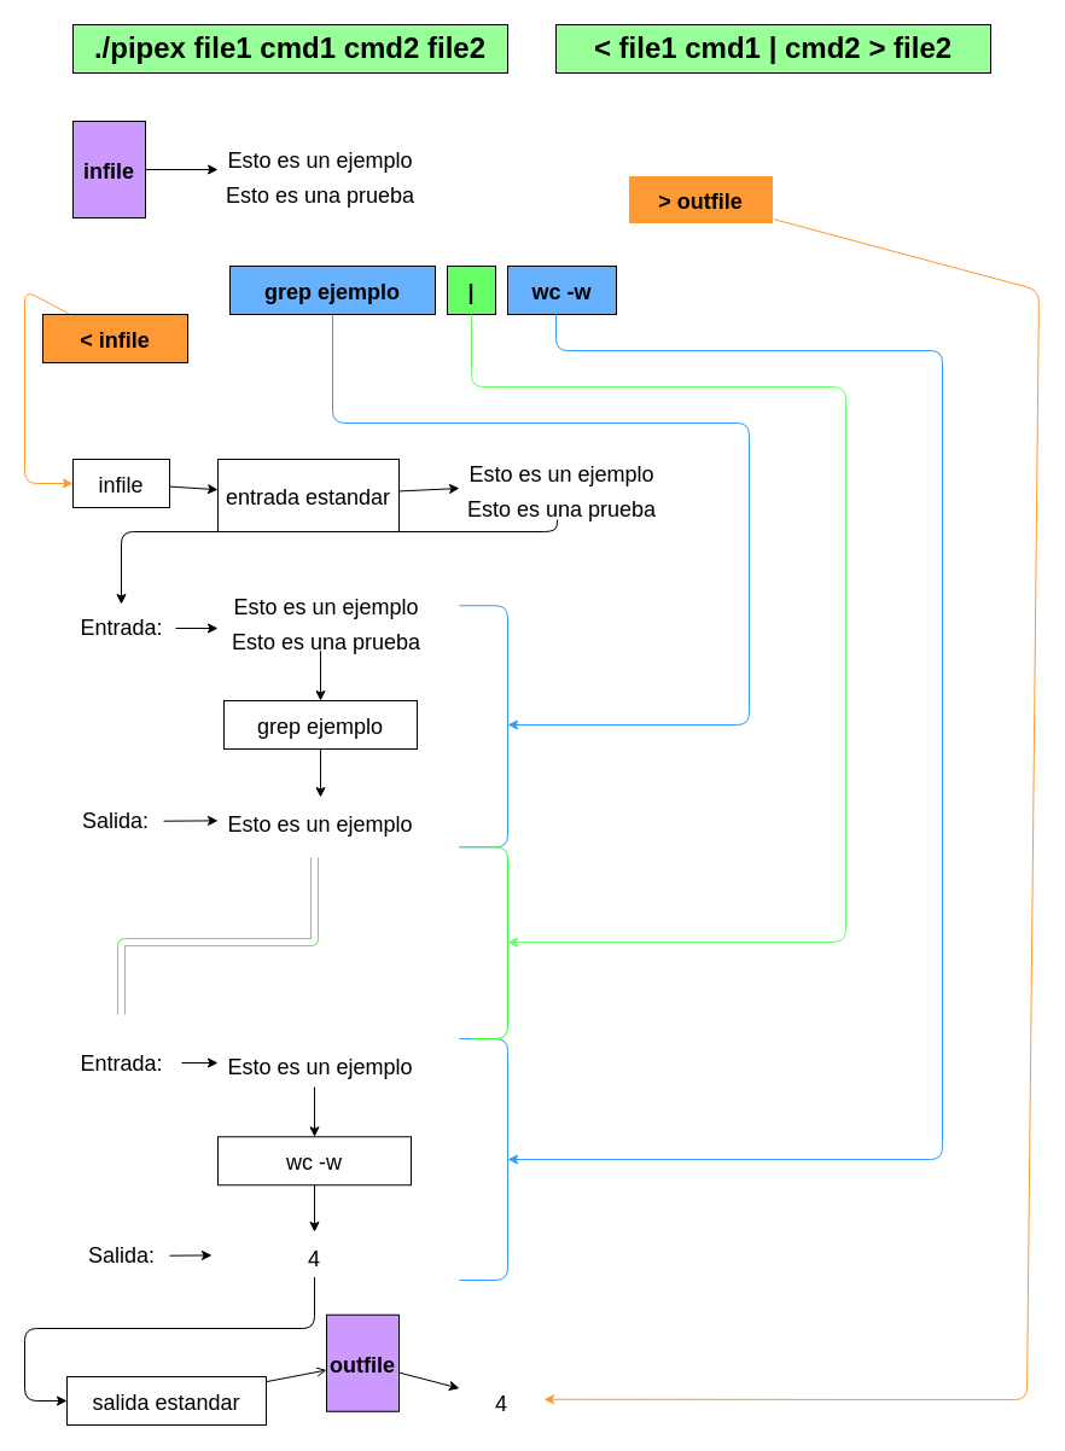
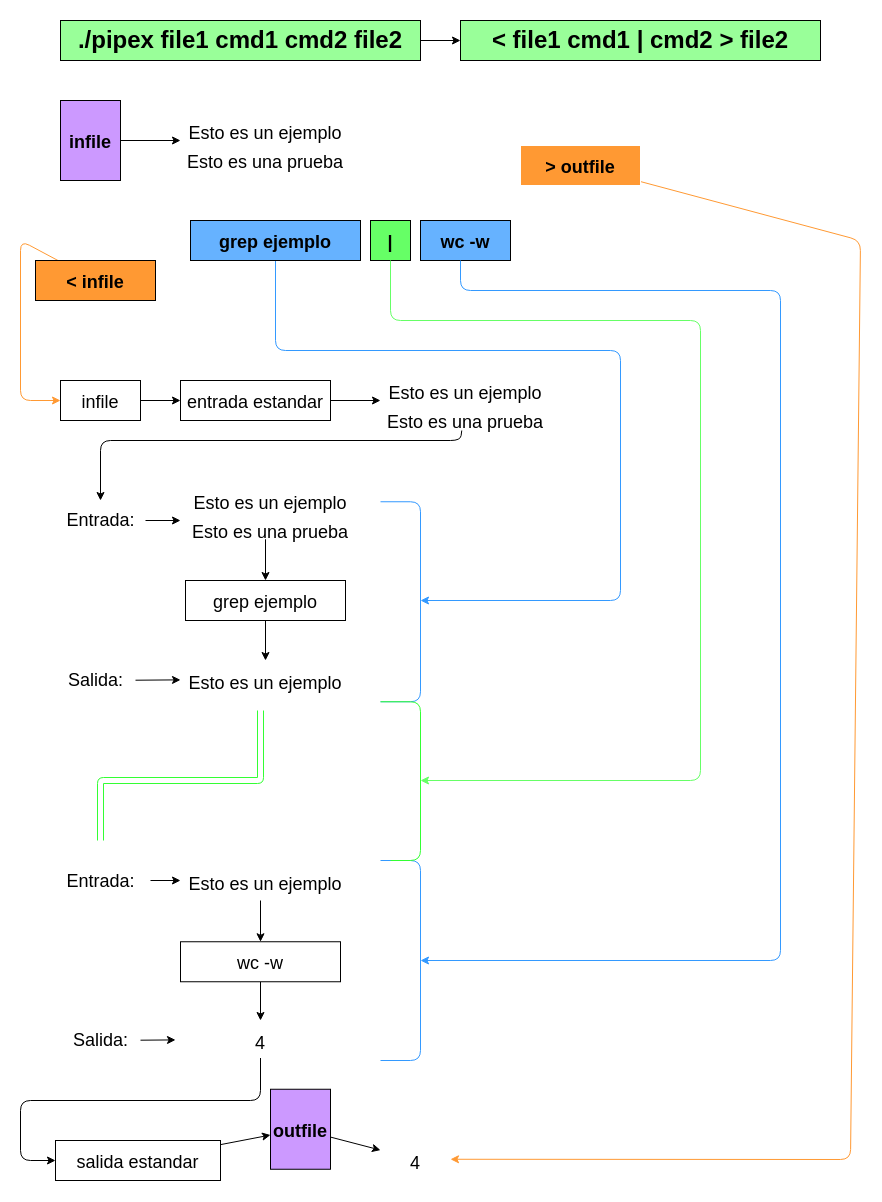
  <mxCell id="0" />
  <mxCell id="1" parent="0" />
+ <mxCell id="2" style="edgeStyle=none;html=1;entryX=0;entryY=0.5;entryDx=0;entryDy=0;fontSize=24;" edge="1" parent="1" source="3" target="4"><mxGeometry relative="1" as="geometry" /></mxCell>
  <mxCell id="3" value="&lt;span style=&quot;&quot;&gt;&lt;font color=&quot;#000000&quot;&gt;&lt;b&gt;./pipex file1 cmd1 cmd2 file2&lt;/b&gt;&lt;/font&gt;&lt;/span&gt;" style="whiteSpace=wrap;html=1;fontSize=24;fillColor=#99FF99;" vertex="1" parent="1"><mxGeometry x="60" y="20" width="360" height="40" as="geometry" /></mxCell>
  <mxCell id="4" value="&lt;span style=&quot;&quot;&gt;&lt;font color=&quot;#000000&quot;&gt;&lt;b&gt;&amp;lt; file1 cmd1 | cmd2 &amp;gt; file2&lt;/b&gt;&lt;/font&gt;&lt;/span&gt;" style="whiteSpace=wrap;html=1;fontSize=24;fillColor=#99FF99;" vertex="1" parent="1"><mxGeometry x="460" y="20" width="360" height="40" as="geometry" /></mxCell>
  <mxCell id="5" style="edgeStyle=none;html=1;fontSize=18;strokeColor=#FF9933;" edge="1" parent="1" source="6" target="17"><mxGeometry relative="1" as="geometry"><Array as="points"><mxPoint y="240" x="20" /><mxPoint y="400" x="20" /></Array></mxGeometry></mxCell>
  <mxCell id="6" value="&lt;span style=&quot;&quot;&gt;&lt;font color=&quot;#000000&quot; style=&quot;font-size: 18px;&quot;&gt;&lt;b&gt;&amp;lt; infile&lt;/b&gt;&lt;/font&gt;&lt;/span&gt;" style="whiteSpace=wrap;html=1;fontSize=24;fillColor=#FF9933;" vertex="1" parent="1"><mxGeometry x="35" y="260" width="120" height="40" as="geometry" /></mxCell>
  <mxCell id="7" style="edgeStyle=none;html=1;fontSize=18;" edge="1" parent="1" source="8" target="9"><mxGeometry relative="1" as="geometry" /></mxCell>
  <mxCell id="8" value="&lt;font color=&quot;#000000&quot; style=&quot;font-size: 18px;&quot;&gt;&lt;b&gt;infile&lt;/b&gt;&lt;/font&gt;" style="whiteSpace=wrap;html=1;fontSize=24;fillColor=#CC99FF;" vertex="1" parent="1"><mxGeometry x="60" y="100" width="60" height="80" as="geometry" /></mxCell>
  <mxCell id="9" value="&lt;span style=&quot;font-family: Helvetica; font-style: normal; font-variant-ligatures: normal; font-variant-caps: normal; font-weight: 400; letter-spacing: normal; orphans: 2; text-indent: 0px; text-transform: none; widows: 2; word-spacing: 0px; -webkit-text-stroke-width: 0px; text-decoration-thickness: initial; text-decoration-style: initial; text-decoration-color: initial; float: none; display: inline !important;&quot;&gt;&lt;font color=&quot;#000000&quot; style=&quot;font-size: 18px;&quot;&gt;Esto es un ejemplo&lt;br&gt;Esto es una prueba&lt;br&gt;&lt;/font&gt;&lt;/span&gt;" style="text;whiteSpace=wrap;html=1;fontSize=24;align=center;" vertex="1" parent="1"><mxGeometry x="180" y="110" width="170" height="60" as="geometry" /></mxCell>
  <mxCell id="10" style="edgeStyle=none;html=1;fontSize=18;fillColor=#66B2FF;strokeColor=#3399FF;" edge="1" parent="1" source="11"><mxGeometry relative="1" as="geometry"><mxPoint x="420" y="600" as="targetPoint" /><Array as="points"><mxPoint x="275" y="350" /><mxPoint x="620" y="350" /><mxPoint x="620" y="600" /></Array></mxGeometry></mxCell>
  <mxCell id="11" value="&lt;span style=&quot;&quot;&gt;&lt;font color=&quot;#000000&quot; style=&quot;font-size: 18px;&quot;&gt;&lt;b&gt;grep ejemplo&lt;/b&gt;&lt;/font&gt;&lt;/span&gt;" style="whiteSpace=wrap;html=1;fontSize=24;fillColor=#66B2FF;" vertex="1" parent="1"><mxGeometry x="190" y="220" width="170" height="40" as="geometry" /></mxCell>
  <mxCell id="12" style="edgeStyle=none;html=1;fontSize=18;strokeColor=#FF9933;" edge="1" parent="1" source="13" target="49"><mxGeometry relative="1" as="geometry"><Array as="points"><mxPoint x="860" y="240" /><mxPoint x="850" y="1159" /></Array></mxGeometry></mxCell>
  <mxCell id="13" value="&lt;span style=&quot;&quot;&gt;&lt;font color=&quot;#000000&quot; style=&quot;font-size: 18px;&quot;&gt;&lt;b&gt;&amp;gt; outfile&lt;/b&gt;&lt;/font&gt;&lt;/span&gt;" style="whiteSpace=wrap;html=1;fontSize=24;fillColor=#FF9933;strokeColor=#FFFFFF;" vertex="1" parent="1"><mxGeometry x="520" y="145" width="120" height="40" as="geometry" /></mxCell>
  <mxCell id="14" value="&lt;span style=&quot;&quot;&gt;&lt;font color=&quot;#000000&quot; style=&quot;font-size: 18px;&quot;&gt;&lt;b&gt;|&lt;/b&gt;&lt;/font&gt;&lt;/span&gt;" style="whiteSpace=wrap;html=1;fontSize=24;fillColor=#66FF66;" vertex="1" parent="1"><mxGeometry x="370" y="220" width="40" height="40" as="geometry" /></mxCell>
  <mxCell id="15" value="&lt;span style=&quot;&quot;&gt;&lt;font color=&quot;#000000&quot; style=&quot;font-size: 18px;&quot;&gt;&lt;b&gt;wc -w&lt;/b&gt;&lt;/font&gt;&lt;/span&gt;" style="whiteSpace=wrap;html=1;fontSize=24;fillColor=#66B2FF;" vertex="1" parent="1"><mxGeometry x="420" y="220" width="90" height="40" as="geometry" /></mxCell>
  <mxCell id="16" style="edgeStyle=none;html=1;fontSize=18;" edge="1" parent="1" source="17" target="19"><mxGeometry relative="1" as="geometry" /></mxCell>
  <mxCell id="17" value="&lt;font style=&quot;font-size: 18px;&quot;&gt;infile&lt;/font&gt;" style="whiteSpace=wrap;html=1;fontSize=24;" vertex="1" parent="1"><mxGeometry x="60" y="380" width="80" height="40" as="geometry" /></mxCell>
  <mxCell id="18" style="edgeStyle=none;html=1;fontSize=18;" edge="1" parent="1" source="19" target="50"><mxGeometry relative="1" as="geometry"><mxPoint x="380" y="399.256" as="targetPoint" /></mxGeometry></mxCell>
- <mxCell id="19" value="&lt;font style=&quot;font-size: 18px;&quot;&gt;entrada estandar&lt;/font&gt;" style="whiteSpace=wrap;html=1;fontSize=24;" vertex="1" parent="1"><mxGeometry x="180" y="380" width="150" height="60" as="geometry" /></mxCell>
+ <mxCell id="19" value="&lt;font style=&quot;font-size: 18px;&quot;&gt;entrada estandar&lt;/font&gt;" style="whiteSpace=wrap;html=1;fontSize=24;" vertex="1" parent="1"><mxGeometry x="180" y="380" width="150" height="40" as="geometry" /></mxCell>
  <mxCell id="20" style="edgeStyle=none;html=1;fontSize=18;" edge="1" parent="1" source="50" target="22"><mxGeometry relative="1" as="geometry"><mxPoint x="462.727" y="417.5" as="sourcePoint" /><Array as="points"><mxPoint x="460" y="440" /><mxPoint x="100" y="440" /></Array></mxGeometry></mxCell>
  <mxCell id="21" style="edgeStyle=none;html=1;fontSize=18;" edge="1" parent="1" source="22"><mxGeometry relative="1" as="geometry"><mxPoint x="180" y="520" as="targetPoint" /></mxGeometry></mxCell>
  <mxCell id="22" value="Entrada:" style="text;html=1;align=center;verticalAlign=middle;resizable=0;points=[];autosize=1;strokeColor=none;fillColor=none;fontSize=18;" vertex="1" parent="1"><mxGeometry x="55" y="500" width="90" height="40" as="geometry" /></mxCell>
  <mxCell id="23" style="edgeStyle=none;html=1;fontSize=18;" edge="1" parent="1" source="24" target="28"><mxGeometry relative="1" as="geometry" /></mxCell>
  <mxCell id="24" value="Salida:" style="text;html=1;align=center;verticalAlign=middle;resizable=0;points=[];autosize=1;strokeColor=none;fillColor=none;fontSize=18;" vertex="1" parent="1"><mxGeometry x="55" y="660" width="80" height="40" as="geometry" /></mxCell>
  <mxCell id="25" style="edgeStyle=none;html=1;fontSize=18;" edge="1" parent="1" target="27"><mxGeometry relative="1" as="geometry"><mxPoint x="265" y="538.75" as="sourcePoint" /></mxGeometry></mxCell>
  <mxCell id="26" style="edgeStyle=none;html=1;fontSize=18;" edge="1" parent="1" source="27" target="28"><mxGeometry relative="1" as="geometry" /></mxCell>
  <mxCell id="27" value="&lt;span style=&quot;&quot;&gt;&lt;font style=&quot;font-size: 18px;&quot;&gt;grep ejemplo&lt;/font&gt;&lt;/span&gt;" style="whiteSpace=wrap;html=1;fontSize=24;" vertex="1" parent="1"><mxGeometry x="185" y="580" width="160" height="40" as="geometry" /></mxCell>
  <mxCell id="28" value="&lt;span style=&quot;font-family: Helvetica; font-style: normal; font-variant-ligatures: normal; font-variant-caps: normal; font-weight: 400; letter-spacing: normal; orphans: 2; text-indent: 0px; text-transform: none; widows: 2; word-spacing: 0px; -webkit-text-stroke-width: 0px; text-decoration-thickness: initial; text-decoration-style: initial; text-decoration-color: initial; float: none; display: inline !important;&quot;&gt;&lt;font color=&quot;#000000&quot; style=&quot;font-size: 18px;&quot;&gt;Esto es un ejemplo&lt;/font&gt;&lt;/span&gt;" style="text;whiteSpace=wrap;html=1;fontSize=24;align=center;" vertex="1" parent="1"><mxGeometry x="180" y="660" width="170" height="37.5" as="geometry" /></mxCell>
  <mxCell id="29" value="" style="endArrow=none;html=1;fontSize=18;strokeColor=#3399FF;" edge="1" parent="1"><mxGeometry width="50" height="50" relative="1" as="geometry"><mxPoint x="380" y="701.25" as="sourcePoint" /><mxPoint x="380" y="501.25" as="targetPoint" /><Array as="points"><mxPoint x="420" y="701.25" /><mxPoint x="420" y="501.25" /></Array></mxGeometry></mxCell>
  <mxCell id="30" value="" style="curved=1;endArrow=classic;html=1;fontSize=18;shape=link;width=6;strokeColor=#33FF33;" edge="1" parent="1"><mxGeometry width="50" height="50" relative="1" as="geometry"><mxPoint x="100" y="840" as="sourcePoint" /><mxPoint x="260" y="710" as="targetPoint" /><Array as="points"><mxPoint x="100" y="780" /><mxPoint x="260" y="780" /></Array></mxGeometry></mxCell>
  <mxCell id="31" value="Entrada:" style="text;html=1;align=center;verticalAlign=middle;resizable=0;points=[];autosize=1;strokeColor=none;fillColor=none;fontSize=18;" vertex="1" parent="1"><mxGeometry x="55" y="861.25" width="90" height="40" as="geometry" /></mxCell>
  <mxCell id="32" style="edgeStyle=none;html=1;fontSize=18;" edge="1" parent="1" target="33"><mxGeometry relative="1" as="geometry"><mxPoint x="150" y="880" as="sourcePoint" /></mxGeometry></mxCell>
  <mxCell id="33" value="&lt;span style=&quot;font-family: Helvetica; font-style: normal; font-variant-ligatures: normal; font-variant-caps: normal; font-weight: 400; letter-spacing: normal; orphans: 2; text-indent: 0px; text-transform: none; widows: 2; word-spacing: 0px; -webkit-text-stroke-width: 0px; text-decoration-thickness: initial; text-decoration-style: initial; text-decoration-color: initial; float: none; display: inline !important;&quot;&gt;&lt;font color=&quot;#000000&quot; style=&quot;font-size: 18px;&quot;&gt;Esto es un ejemplo&lt;/font&gt;&lt;/span&gt;" style="text;whiteSpace=wrap;html=1;fontSize=24;align=center;" vertex="1" parent="1"><mxGeometry x="180" y="861.25" width="170" height="37.5" as="geometry" /></mxCell>
  <mxCell id="34" style="edgeStyle=none;html=1;fontSize=18;" edge="1" parent="1" target="36"><mxGeometry relative="1" as="geometry"><mxPoint x="260" y="900" as="sourcePoint" /></mxGeometry></mxCell>
  <mxCell id="35" style="edgeStyle=none;html=1;fontSize=18;" edge="1" parent="1" source="36" target="40"><mxGeometry relative="1" as="geometry"><mxPoint x="260" y="1021.25" as="targetPoint" /></mxGeometry></mxCell>
  <mxCell id="36" value="&lt;span style=&quot;&quot;&gt;&lt;font style=&quot;font-size: 18px;&quot;&gt;wc -w&lt;/font&gt;&lt;/span&gt;" style="whiteSpace=wrap;html=1;fontSize=24;" vertex="1" parent="1"><mxGeometry x="180" y="941.25" width="160" height="40" as="geometry" /></mxCell>
  <mxCell id="37" style="edgeStyle=none;html=1;fontSize=18;" edge="1" parent="1" source="38" target="40"><mxGeometry relative="1" as="geometry" /></mxCell>
  <mxCell id="38" value="Salida:" style="text;html=1;align=center;verticalAlign=middle;resizable=0;points=[];autosize=1;strokeColor=none;fillColor=none;fontSize=18;" vertex="1" parent="1"><mxGeometry x="60" y="1020" width="80" height="40" as="geometry" /></mxCell>
  <mxCell id="39" style="edgeStyle=none;html=1;fontSize=18;" edge="1" parent="1" source="40" target="46"><mxGeometry relative="1" as="geometry"><Array as="points"><mxPoint x="260" y="1100" /><mxPoint y="1100" x="20" /><mxPoint y="1160" x="20" /></Array></mxGeometry></mxCell>
  <mxCell id="40" value="&lt;span style=&quot;font-family: Helvetica; font-style: normal; font-variant-ligatures: normal; font-variant-caps: normal; font-weight: 400; letter-spacing: normal; orphans: 2; text-indent: 0px; text-transform: none; widows: 2; word-spacing: 0px; -webkit-text-stroke-width: 0px; text-decoration-thickness: initial; text-decoration-style: initial; text-decoration-color: initial; float: none; display: inline !important;&quot;&gt;&lt;font color=&quot;#000000&quot; style=&quot;font-size: 18px;&quot;&gt;4&lt;/font&gt;&lt;/span&gt;" style="text;whiteSpace=wrap;html=1;fontSize=24;align=center;" vertex="1" parent="1"><mxGeometry x="175" y="1020" width="170" height="37.5" as="geometry" /></mxCell>
  <mxCell id="41" value="" style="endArrow=none;html=1;fontSize=18;strokeColor=#3399FF;" edge="1" parent="1"><mxGeometry width="50" height="50" relative="1" as="geometry"><mxPoint x="380" y="1060" as="sourcePoint" /><mxPoint x="380" y="860" as="targetPoint" /><Array as="points"><mxPoint x="420" y="1060" /><mxPoint x="420" y="860" /></Array></mxGeometry></mxCell>
  <mxCell id="42" style="edgeStyle=none;html=1;fontSize=18;strokeColor=#66FF66;" edge="1" parent="1"><mxGeometry relative="1" as="geometry"><mxPoint x="420" y="780" as="targetPoint" /><mxPoint x="390" y="260" as="sourcePoint" /><Array as="points"><mxPoint x="390" y="320" /><mxPoint x="700" y="320" /><mxPoint x="700" y="780" /></Array></mxGeometry></mxCell>
  <mxCell id="43" style="edgeStyle=none;html=1;fontSize=18;fillColor=#66B2FF;strokeColor=#3399FF;" edge="1" parent="1"><mxGeometry relative="1" as="geometry"><mxPoint x="420" y="960" as="targetPoint" /><mxPoint x="460" y="260" as="sourcePoint" /><Array as="points"><mxPoint x="460" y="290" /><mxPoint x="780" y="290" /><mxPoint x="780" y="960" /></Array></mxGeometry></mxCell>
  <mxCell id="44" value="" style="endArrow=none;html=1;fontSize=18;strokeColor=#33FF33;" edge="1" parent="1"><mxGeometry width="50" height="50" relative="1" as="geometry"><mxPoint x="390" y="860" as="sourcePoint" /><mxPoint x="380" y="701.25" as="targetPoint" /><Array as="points"><mxPoint x="420" y="860" /><mxPoint x="420" y="701.25" /></Array></mxGeometry></mxCell>
- <mxCell id="45" style="edgeStyle=none;html=1;fontSize=18;endArrow=open;" edge="1" parent="1" source="46" target="48"><mxGeometry relative="1" as="geometry" /></mxCell>
+ <mxCell id="45" style="edgeStyle=none;html=1;fontSize=18;" edge="1" parent="1" source="46" target="48"><mxGeometry relative="1" as="geometry" /></mxCell>
  <mxCell id="46" value="&lt;font style=&quot;font-size: 18px;&quot;&gt;salida estandar&lt;/font&gt;" style="whiteSpace=wrap;html=1;fontSize=24;" vertex="1" parent="1"><mxGeometry x="55" y="1140" width="165" height="40" as="geometry" /></mxCell>
  <mxCell id="47" style="edgeStyle=none;html=1;fontSize=18;" edge="1" parent="1" source="48" target="49"><mxGeometry relative="1" as="geometry"><mxPoint x="380" y="1160" as="targetPoint" /></mxGeometry></mxCell>
  <mxCell id="48" value="&lt;font color=&quot;#000000&quot; style=&quot;font-size: 18px;&quot;&gt;&lt;b&gt;outfile&lt;/b&gt;&lt;/font&gt;" style="whiteSpace=wrap;html=1;fontSize=24;fillColor=#CC99FF;" vertex="1" parent="1"><mxGeometry x="270" y="1088.75" width="60" height="80" as="geometry" /></mxCell>
  <mxCell id="49" value="&lt;span style=&quot;font-family: Helvetica; font-style: normal; font-variant-ligatures: normal; font-variant-caps: normal; font-weight: 400; letter-spacing: normal; orphans: 2; text-indent: 0px; text-transform: none; widows: 2; word-spacing: 0px; -webkit-text-stroke-width: 0px; text-decoration-thickness: initial; text-decoration-style: initial; text-decoration-color: initial; float: none; display: inline !important;&quot;&gt;&lt;font color=&quot;#000000&quot; style=&quot;font-size: 18px;&quot;&gt;4&lt;/font&gt;&lt;/span&gt;" style="text;whiteSpace=wrap;html=1;fontSize=24;align=center;" vertex="1" parent="1"><mxGeometry x="380" y="1140" width="70" height="37.5" as="geometry" /></mxCell>
  <mxCell id="50" value="&lt;span style=&quot;font-family: Helvetica; font-style: normal; font-variant-ligatures: normal; font-variant-caps: normal; font-weight: 400; letter-spacing: normal; orphans: 2; text-indent: 0px; text-transform: none; widows: 2; word-spacing: 0px; -webkit-text-stroke-width: 0px; text-decoration-thickness: initial; text-decoration-style: initial; text-decoration-color: initial; float: none; display: inline !important;&quot;&gt;&lt;font color=&quot;#000000&quot; style=&quot;font-size: 18px;&quot;&gt;Esto es un ejemplo&lt;br&gt;Esto es una prueba&lt;br&gt;&lt;/font&gt;&lt;/span&gt;" style="text;whiteSpace=wrap;html=1;fontSize=24;align=center;" vertex="1" parent="1"><mxGeometry x="380" y="370" width="170" height="60" as="geometry" /></mxCell>
  <mxCell id="51" value="&lt;span style=&quot;font-family: Helvetica; font-style: normal; font-variant-ligatures: normal; font-variant-caps: normal; font-weight: 400; letter-spacing: normal; orphans: 2; text-indent: 0px; text-transform: none; widows: 2; word-spacing: 0px; -webkit-text-stroke-width: 0px; text-decoration-thickness: initial; text-decoration-style: initial; text-decoration-color: initial; float: none; display: inline !important;&quot;&gt;&lt;font color=&quot;#000000&quot; style=&quot;font-size: 18px;&quot;&gt;Esto es un ejemplo&lt;br&gt;Esto es una prueba&lt;br&gt;&lt;/font&gt;&lt;/span&gt;" style="text;whiteSpace=wrap;html=1;fontSize=24;align=center;" vertex="1" parent="1"><mxGeometry x="185" y="480" width="170" height="60" as="geometry" /></mxCell>
